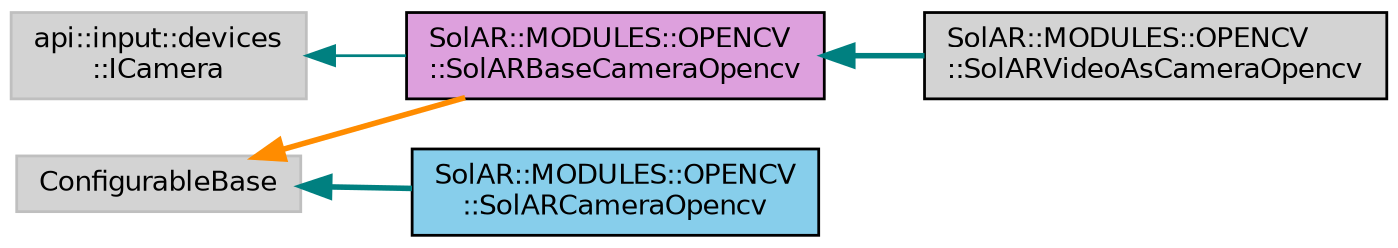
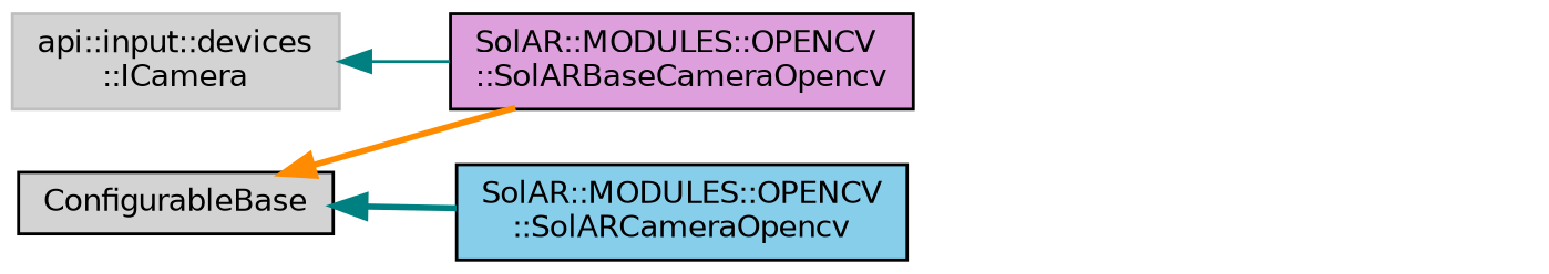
  digraph {
    rankdir=LR
    node [color=black fillcolor=lightgrey fontname=Helvetica fontsize=10 shape=record style=filled]
    edge [color=teal dir=back fontname=Helvetica fontsize=10 labelfontname=Helvetica labelfontsize=10 style=bold]
    n1 [fillcolor=plum fontcolor=black height=0.2 label="SolAR::MODULES::OPENCV\l::SolARBaseCameraOpencv" width=0.4]
-   n2 [height=0.2 label="SolAR::MODULES::OPENCV\l::SolARVideoAsCameraOpencv" width=0.4]
    n3 [fillcolor=skyblue height=0.2 label="SolAR::MODULES::OPENCV\l::SolARCameraOpencv" width=0.4]
-   n4 [color=grey75 height=0.2 label=ConfigurableBase width=0.4]
+   n4 [height=0.2 label=ConfigurableBase width=0.4]
    n5 [color=grey75 height=0.2 label="api::input::devices\l::ICamera" width=0.4]
-   n1 -> n2
    n4 -> n1 [color=darkorange]
    n4 -> n3
    n5 -> n1 [style=solid]
  }
